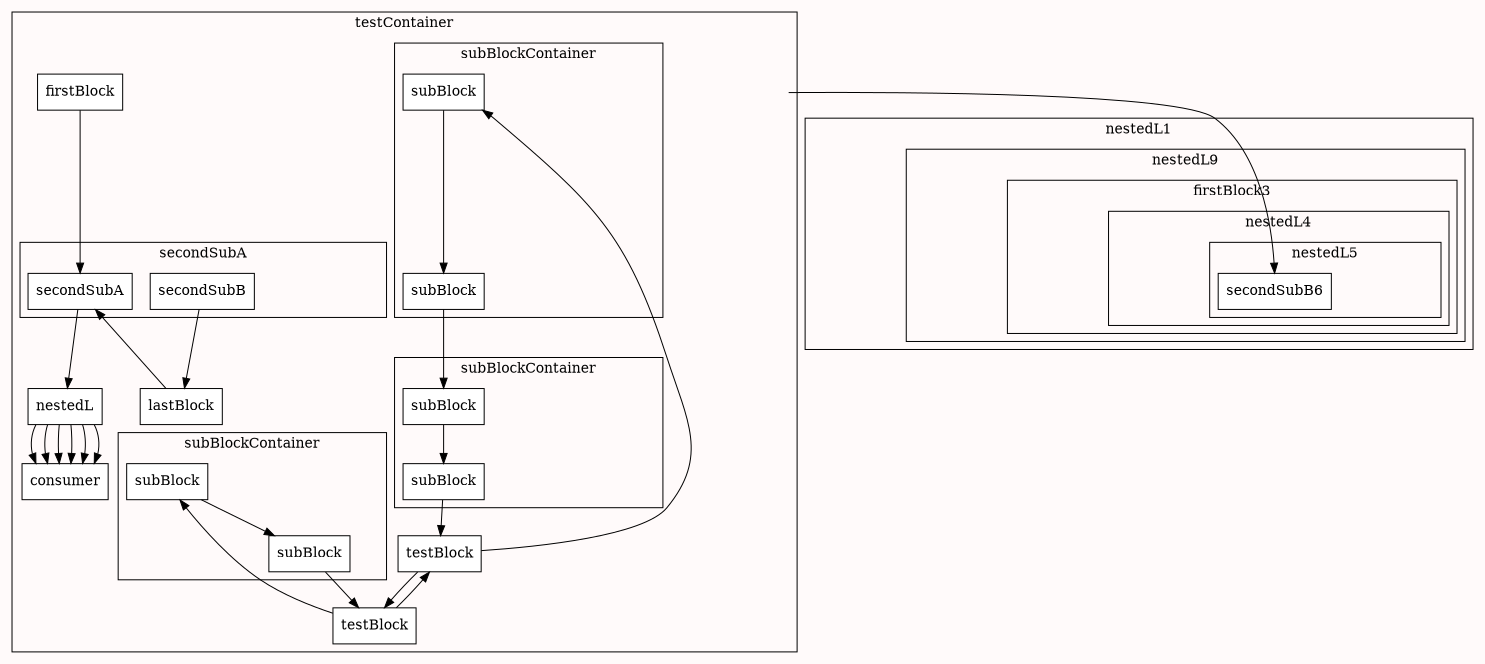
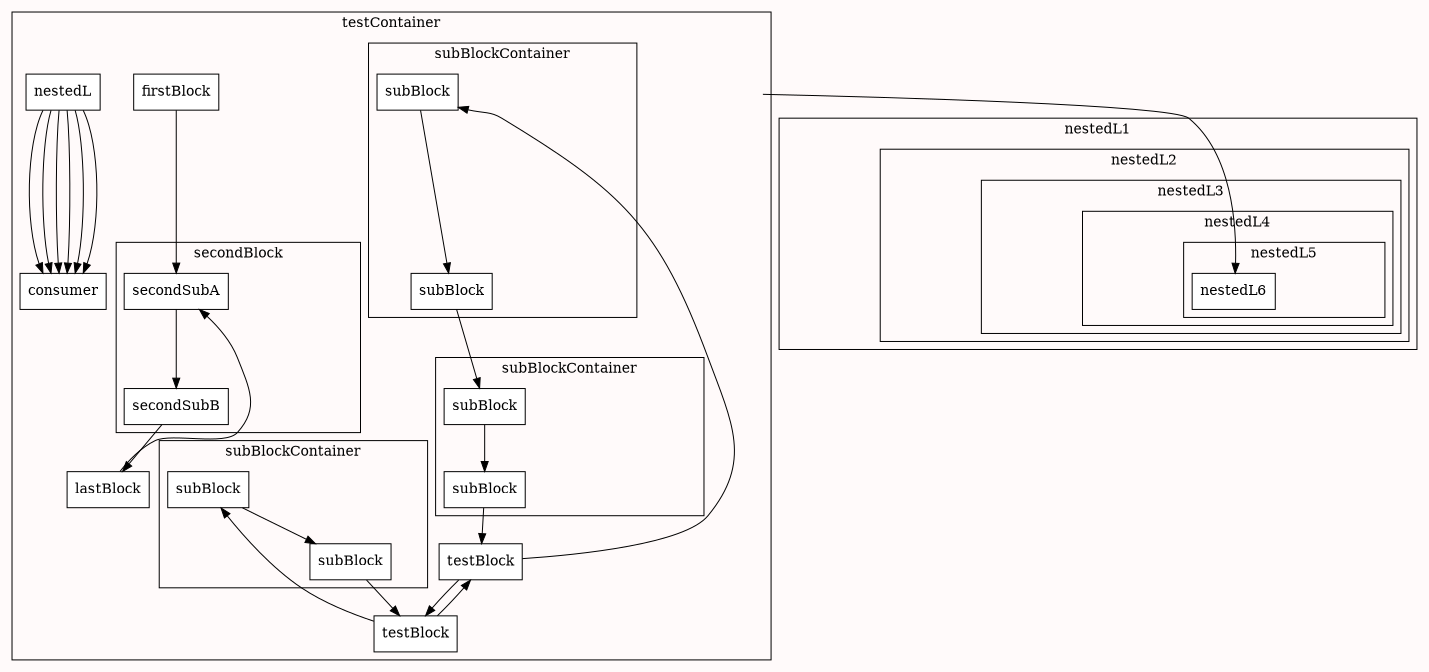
  digraph {
    bgcolor=snow
    node [shape=rect style=filled fillcolor=white]
    n1 [label=subBlockContainer style=invis fillcolor=""]
    n2 [label=subBlock]
    n3 [label=subBlock]
    n4 [label=subBlockContainer style=invis fillcolor=""]
    n5 [label=subBlock]
    n6 [label=subBlock]
    n7 [label=subBlockContainer style=invis fillcolor=""]
    n8 [label=subBlock]
    n9 [label=subBlock]
    n10 [label=secondBlock style=invis fillcolor=""]
    n11 [label=secondSubA]
    n12 [label=secondSubB]
    n13 [label=testContainer style=invis fillcolor=""]
    n14 [label=testBlock]
    n15 [label=testBlock]
    n16 [label=firstBlock]
    n17 [label=lastBlock]
    n18 [label=nestedL]
    n19 [label=consumer]
    n20 [label=nestedL5 style=invis fillcolor=""]
-   n21 [label=secondSubB6]
+   n21 [label=nestedL6]
    n22 [label=nestedL4 style=invis fillcolor=""]
    n23 [label=nestedL3 style=invis fillcolor=""]
    n24 [label=nestedL2 style=invis fillcolor=""]
    n25 [label=nestedL1 style=invis fillcolor=""]
    subgraph cluster_1 {
      label=testContainer
      n13
      n14
      n15
      n16
      n17
      n18
      n19
      subgraph cluster_2 {
        label=subBlockContainer
        n1
        n2
        n3
      }
      subgraph cluster_3 {
        label=subBlockContainer
        n4
        n5
        n6
      }
      subgraph cluster_4 {
        label=subBlockContainer
        n7
        n8
        n9
      }
      subgraph cluster_5 {
-       label=secondSubA
+       label=secondBlock
        n10
        n11
        n12
      }
    }
    subgraph cluster_6 {
      label=nestedL1
      n25
      subgraph cluster_7 {
-       label=nestedL9
+       label=nestedL2
        n24
        subgraph cluster_8 {
-         label=firstBlock3
+         label=nestedL3
          n23
          subgraph cluster_9 {
            label=nestedL4
            n22
            subgraph cluster_10 {
              label=nestedL5
              n20
              n21
            }
          }
        }
      }
    }
    n2 -> n3
    n3 -> n15
    n5 -> n6
    n6 -> n2
    n8 -> n9
    n9 -> n14
-   n11 -> n18
+   n11 -> n12
    n12 -> n17
    n13 -> n21
    n14 -> n8
    n14 -> n15
    n15 -> n5
    n15 -> n14
    n16 -> n11
    n17 -> n11
    n18 -> n19
    n18 -> n19
    n18 -> n19
    n18 -> n19
    n18 -> n19
    n18 -> n19
  }
